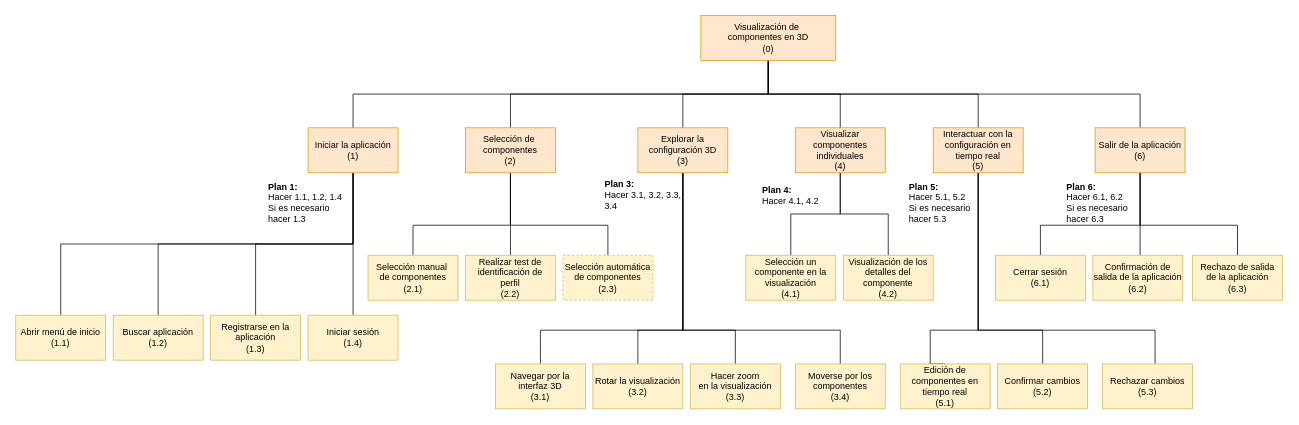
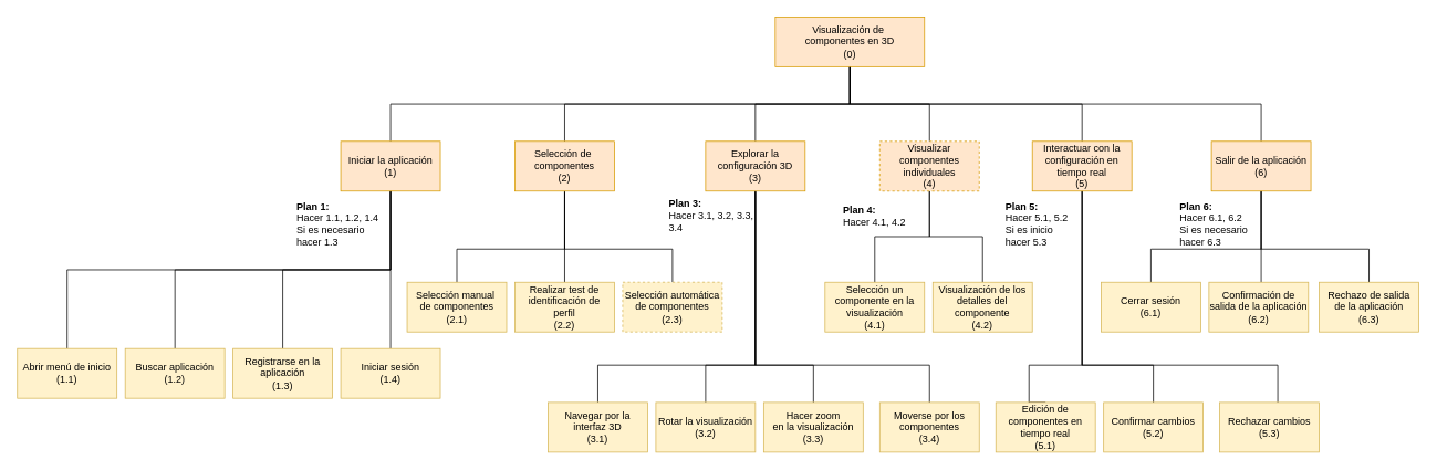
  <mxCell id="0" />
  <mxCell id="1" parent="0" />
  <mxCell id="2" style="edgeStyle=orthogonalEdgeStyle;rounded=0;orthogonalLoop=1;jettySize=auto;html=1;exitX=0.5;exitY=1;exitDx=0;exitDy=0;entryX=0.5;entryY=0;entryDx=0;entryDy=0;endArrow=none;endFill=0;" edge="1" parent="1" source="8" target="13"><mxGeometry relative="1" as="geometry" /></mxCell>
  <mxCell id="3" style="edgeStyle=orthogonalEdgeStyle;rounded=0;orthogonalLoop=1;jettySize=auto;html=1;exitX=0.5;exitY=1;exitDx=0;exitDy=0;endArrow=none;endFill=0;" edge="1" parent="1" source="8" target="18"><mxGeometry relative="1" as="geometry" /></mxCell>
  <mxCell id="4" style="edgeStyle=orthogonalEdgeStyle;rounded=0;orthogonalLoop=1;jettySize=auto;html=1;exitX=0.5;exitY=1;exitDx=0;exitDy=0;entryX=0.5;entryY=0;entryDx=0;entryDy=0;endArrow=none;endFill=0;" edge="1" parent="1" source="8" target="21"><mxGeometry relative="1" as="geometry" /></mxCell>
  <mxCell id="5" style="edgeStyle=orthogonalEdgeStyle;rounded=0;orthogonalLoop=1;jettySize=auto;html=1;exitX=0.5;exitY=1;exitDx=0;exitDy=0;entryX=0.5;entryY=0;entryDx=0;entryDy=0;endArrow=none;endFill=0;" edge="1" parent="1" source="8" target="25"><mxGeometry relative="1" as="geometry" /></mxCell>
  <mxCell id="6" style="edgeStyle=orthogonalEdgeStyle;rounded=0;orthogonalLoop=1;jettySize=auto;html=1;exitX=0.5;exitY=1;exitDx=0;exitDy=0;endArrow=none;endFill=0;" edge="1" parent="1" source="8" target="29"><mxGeometry relative="1" as="geometry" /></mxCell>
  <mxCell id="7" style="edgeStyle=orthogonalEdgeStyle;rounded=0;orthogonalLoop=1;jettySize=auto;html=1;exitX=0.5;exitY=1;exitDx=0;exitDy=0;entryX=0.5;entryY=0;entryDx=0;entryDy=0;endArrow=none;endFill=0;" edge="1" parent="1" source="8" target="33"><mxGeometry relative="1" as="geometry" /></mxCell>
  <mxCell id="8" value="Visualización de&amp;nbsp;&lt;br&gt;componentes en 3D&lt;br&gt;(0)" style="rounded=0;whiteSpace=wrap;html=1;fillColor=#ffe6cc;strokeColor=#d79b00;" vertex="1" parent="1"><mxGeometry x="934" y="20" width="180" height="60" as="geometry" /></mxCell>
  <mxCell id="9" style="edgeStyle=orthogonalEdgeStyle;rounded=0;orthogonalLoop=1;jettySize=auto;html=1;exitX=0.5;exitY=1;exitDx=0;exitDy=0;entryX=0.5;entryY=0;entryDx=0;entryDy=0;endArrow=none;endFill=0;" edge="1" parent="1" source="13" target="34"><mxGeometry relative="1" as="geometry" /></mxCell>
  <mxCell id="10" style="edgeStyle=orthogonalEdgeStyle;rounded=0;orthogonalLoop=1;jettySize=auto;html=1;exitX=0.5;exitY=1;exitDx=0;exitDy=0;endArrow=none;endFill=0;" edge="1" parent="1" source="13" target="35"><mxGeometry relative="1" as="geometry" /></mxCell>
  <mxCell id="11" style="edgeStyle=orthogonalEdgeStyle;rounded=0;orthogonalLoop=1;jettySize=auto;html=1;exitX=0.5;exitY=1;exitDx=0;exitDy=0;endArrow=none;endFill=0;" edge="1" parent="1" source="13" target="36"><mxGeometry relative="1" as="geometry" /></mxCell>
  <mxCell id="12" style="edgeStyle=orthogonalEdgeStyle;rounded=0;orthogonalLoop=1;jettySize=auto;html=1;exitX=0.5;exitY=1;exitDx=0;exitDy=0;endArrow=none;endFill=0;" edge="1" parent="1" source="13" target="37"><mxGeometry relative="1" as="geometry" /></mxCell>
  <mxCell id="13" value="Iniciar la aplicación&lt;br&gt;(1)" style="rounded=0;whiteSpace=wrap;html=1;fillColor=#ffe6cc;strokeColor=#d79b00;" vertex="1" parent="1"><mxGeometry x="410" y="170" width="120" height="60" as="geometry" /></mxCell>
  <mxCell id="14" style="edgeStyle=orthogonalEdgeStyle;rounded=0;orthogonalLoop=1;jettySize=auto;html=1;exitX=0.5;exitY=1;exitDx=0;exitDy=0;endArrow=none;endFill=0;" edge="1" parent="1" source="18" target="42"><mxGeometry relative="1" as="geometry"><Array as="points"><mxPoint x="910" y="440" /><mxPoint x="720" y="440" /></Array></mxGeometry></mxCell>
  <mxCell id="15" style="edgeStyle=orthogonalEdgeStyle;rounded=0;orthogonalLoop=1;jettySize=auto;html=1;exitX=0.5;exitY=1;exitDx=0;exitDy=0;endArrow=none;endFill=0;" edge="1" parent="1" source="18" target="43"><mxGeometry relative="1" as="geometry"><Array as="points"><mxPoint x="910" y="440" /><mxPoint x="850" y="440" /></Array></mxGeometry></mxCell>
  <mxCell id="16" style="edgeStyle=orthogonalEdgeStyle;rounded=0;orthogonalLoop=1;jettySize=auto;html=1;exitX=0.5;exitY=1;exitDx=0;exitDy=0;entryX=0.5;entryY=0;entryDx=0;entryDy=0;endArrow=none;endFill=0;" edge="1" parent="1" source="18" target="44"><mxGeometry relative="1" as="geometry"><Array as="points"><mxPoint x="910" y="440" /><mxPoint x="980" y="440" /></Array></mxGeometry></mxCell>
  <mxCell id="17" style="edgeStyle=orthogonalEdgeStyle;rounded=0;orthogonalLoop=1;jettySize=auto;html=1;exitX=0.5;exitY=1;exitDx=0;exitDy=0;endArrow=none;endFill=0;" edge="1" parent="1" source="18" target="45"><mxGeometry relative="1" as="geometry"><Array as="points"><mxPoint x="910" y="440" /><mxPoint x="1120" y="440" /></Array></mxGeometry></mxCell>
  <mxCell id="18" value="Explorar la configuración 3D&lt;br&gt;(3)" style="rounded=0;whiteSpace=wrap;html=1;fillColor=#ffe6cc;strokeColor=#d79b00;" vertex="1" parent="1"><mxGeometry x="850" y="170" width="120" height="60" as="geometry" /></mxCell>
  <mxCell id="19" style="edgeStyle=orthogonalEdgeStyle;rounded=0;orthogonalLoop=1;jettySize=auto;html=1;exitX=0.5;exitY=1;exitDx=0;exitDy=0;entryX=0.5;entryY=0;entryDx=0;entryDy=0;endArrow=none;endFill=0;" edge="1" parent="1" source="21" target="47"><mxGeometry relative="1" as="geometry" /></mxCell>
  <mxCell id="20" style="edgeStyle=orthogonalEdgeStyle;rounded=0;orthogonalLoop=1;jettySize=auto;html=1;exitX=0.5;exitY=1;exitDx=0;exitDy=0;entryX=0.5;entryY=0;entryDx=0;entryDy=0;endArrow=none;endFill=0;" edge="1" parent="1" source="21" target="48"><mxGeometry relative="1" as="geometry" /></mxCell>
- <mxCell id="21" value="Visualizar componentes individuales&lt;br&gt;(4)" style="rounded=0;whiteSpace=wrap;html=1;fillColor=#ffe6cc;strokeColor=#d79b00;" vertex="1" parent="1"><mxGeometry x="1060" y="170" width="120" height="60" as="geometry" /></mxCell>
+ <mxCell id="21" value="Visualizar componentes individuales&lt;br&gt;(4)" style="rounded=0;whiteSpace=wrap;html=1;fillColor=#ffe6cc;strokeColor=#d79b00;dashed=1;" vertex="1" parent="1"><mxGeometry x="1060" y="170" width="120" height="60" as="geometry" /></mxCell>
  <mxCell id="22" style="edgeStyle=orthogonalEdgeStyle;rounded=0;orthogonalLoop=1;jettySize=auto;html=1;exitX=0.5;exitY=1;exitDx=0;exitDy=0;entryX=0.5;entryY=0;entryDx=0;entryDy=0;endArrow=none;endFill=0;" edge="1" parent="1" source="25" target="50"><mxGeometry relative="1" as="geometry"><Array as="points"><mxPoint x="1304" y="440" /><mxPoint x="1240" y="440" /><mxPoint x="1240" y="485" /></Array></mxGeometry></mxCell>
  <mxCell id="23" style="edgeStyle=orthogonalEdgeStyle;rounded=0;orthogonalLoop=1;jettySize=auto;html=1;exitX=0.5;exitY=1;exitDx=0;exitDy=0;endArrow=none;endFill=0;" edge="1" parent="1" source="25" target="51"><mxGeometry relative="1" as="geometry"><Array as="points"><mxPoint x="1304" y="440" /><mxPoint x="1390" y="440" /></Array></mxGeometry></mxCell>
  <mxCell id="24" style="edgeStyle=orthogonalEdgeStyle;rounded=0;orthogonalLoop=1;jettySize=auto;html=1;exitX=0.5;exitY=1;exitDx=0;exitDy=0;endArrow=none;endFill=0;" edge="1" parent="1" source="25" target="52"><mxGeometry relative="1" as="geometry"><Array as="points"><mxPoint x="1304" y="440" /><mxPoint x="1540" y="440" /></Array></mxGeometry></mxCell>
  <mxCell id="25" value="Interactuar con la configuración en tiempo real&lt;br&gt;(5)" style="rounded=0;whiteSpace=wrap;html=1;fillColor=#ffe6cc;strokeColor=#d79b00;" vertex="1" parent="1"><mxGeometry x="1244" y="170" width="120" height="60" as="geometry" /></mxCell>
  <mxCell id="26" style="edgeStyle=orthogonalEdgeStyle;rounded=0;orthogonalLoop=1;jettySize=auto;html=1;exitX=0.5;exitY=1;exitDx=0;exitDy=0;endArrow=none;endFill=0;" edge="1" parent="1" source="29" target="54"><mxGeometry relative="1" as="geometry"><Array as="points"><mxPoint x="1520" y="300" /><mxPoint x="1387" y="300" /></Array></mxGeometry></mxCell>
  <mxCell id="27" style="edgeStyle=orthogonalEdgeStyle;rounded=0;orthogonalLoop=1;jettySize=auto;html=1;exitX=0.5;exitY=1;exitDx=0;exitDy=0;endArrow=none;endFill=0;" edge="1" parent="1" source="29" target="55"><mxGeometry relative="1" as="geometry"><Array as="points"><mxPoint x="1520" y="280" /><mxPoint x="1520" y="280" /></Array></mxGeometry></mxCell>
  <mxCell id="28" style="edgeStyle=orthogonalEdgeStyle;rounded=0;orthogonalLoop=1;jettySize=auto;html=1;exitX=0.5;exitY=1;exitDx=0;exitDy=0;entryX=0.5;entryY=0;entryDx=0;entryDy=0;endArrow=none;endFill=0;" edge="1" parent="1" source="29" target="56"><mxGeometry relative="1" as="geometry"><Array as="points"><mxPoint x="1520" y="230" /><mxPoint x="1520" y="300" /><mxPoint x="1670" y="300" /></Array></mxGeometry></mxCell>
  <mxCell id="29" value="Salir de la aplicación&lt;br&gt;(6)" style="rounded=0;whiteSpace=wrap;html=1;fillColor=#ffe6cc;strokeColor=#d79b00;" vertex="1" parent="1"><mxGeometry x="1460" y="170" width="120" height="60" as="geometry" /></mxCell>
  <mxCell id="30" style="edgeStyle=orthogonalEdgeStyle;rounded=0;orthogonalLoop=1;jettySize=auto;html=1;entryX=0.5;entryY=0;entryDx=0;entryDy=0;endArrow=none;endFill=0;" edge="1" parent="1" target="39"><mxGeometry relative="1" as="geometry"><mxPoint x="680" y="231" as="sourcePoint" /><Array as="points"><mxPoint x="680" y="300" /><mxPoint x="550" y="300" /></Array></mxGeometry></mxCell>
  <mxCell id="31" style="edgeStyle=orthogonalEdgeStyle;rounded=0;orthogonalLoop=1;jettySize=auto;html=1;exitX=0.5;exitY=1;exitDx=0;exitDy=0;entryX=0.5;entryY=0;entryDx=0;entryDy=0;endArrow=none;endFill=0;" edge="1" parent="1" source="33" target="40"><mxGeometry relative="1" as="geometry"><Array as="points"><mxPoint x="680" y="230" /></Array></mxGeometry></mxCell>
  <mxCell id="32" style="edgeStyle=orthogonalEdgeStyle;rounded=0;orthogonalLoop=1;jettySize=auto;html=1;entryX=0.5;entryY=0;entryDx=0;entryDy=0;endArrow=none;endFill=0;" edge="1" parent="1" target="41"><mxGeometry relative="1" as="geometry"><mxPoint x="680" y="230" as="sourcePoint" /><Array as="points"><mxPoint x="680" y="300" /><mxPoint x="810" y="300" /></Array></mxGeometry></mxCell>
  <mxCell id="33" value="Selección de&amp;nbsp;&lt;br&gt;componentes&lt;br&gt;(2)" style="rounded=0;whiteSpace=wrap;html=1;fillColor=#ffe6cc;strokeColor=#d79b00;" vertex="1" parent="1"><mxGeometry x="620" y="170" width="120" height="60" as="geometry" /></mxCell>
  <mxCell id="34" value="Abrir menú de inicio&lt;br&gt;(1.1)" style="rounded=0;whiteSpace=wrap;html=1;fillColor=#fff2cc;strokeColor=#d6b656;" vertex="1" parent="1"><mxGeometry x="20" y="420" width="120" height="60" as="geometry" /></mxCell>
  <mxCell id="35" value="Buscar aplicación&lt;br&gt;(1.2)" style="rounded=0;whiteSpace=wrap;html=1;fillColor=#fff2cc;strokeColor=#d6b656;" vertex="1" parent="1"><mxGeometry x="150" y="420" width="120" height="60" as="geometry" /></mxCell>
  <mxCell id="36" value="Registrarse en la&lt;br&gt;aplicación&lt;br&gt;(1.3)" style="rounded=0;whiteSpace=wrap;html=1;fillColor=#fff2cc;strokeColor=#d6b656;" vertex="1" parent="1"><mxGeometry x="280" y="420" width="120" height="60" as="geometry" /></mxCell>
  <mxCell id="37" value="Iniciar sesión&lt;br&gt;(1.4)" style="rounded=0;whiteSpace=wrap;html=1;fillColor=#fff2cc;strokeColor=#d6b656;" vertex="1" parent="1"><mxGeometry x="410" y="420" width="120" height="60" as="geometry" /></mxCell>
  <mxCell id="38" value="&lt;b&gt;Plan 1:&lt;/b&gt;&lt;br&gt;&lt;div style=&quot;&quot;&gt;&lt;span style=&quot;background-color: initial;&quot;&gt;Hacer 1.1, 1.2, 1.4&lt;/span&gt;&lt;/div&gt;&lt;div style=&quot;&quot;&gt;&lt;span style=&quot;background-color: initial;&quot;&gt;Si es necesario hacer 1.3&lt;/span&gt;&lt;/div&gt;" style="text;html=1;strokeColor=none;fillColor=none;align=left;verticalAlign=middle;whiteSpace=wrap;rounded=0;" vertex="1" parent="1"><mxGeometry x="355" y="240" width="110" height="60" as="geometry" /></mxCell>
  <mxCell id="39" value="Selección manual&amp;nbsp;&lt;br&gt;de componentes&lt;br&gt;(2.1)" style="rounded=0;whiteSpace=wrap;html=1;fillColor=#fff2cc;strokeColor=#d6b656;" vertex="1" parent="1"><mxGeometry x="490" y="340" width="120" height="60" as="geometry" /></mxCell>
  <mxCell id="40" value="Realizar test de&lt;br style=&quot;border-color: var(--border-color);&quot;&gt;identificación de&lt;br style=&quot;border-color: var(--border-color);&quot;&gt;perfil&lt;br&gt;(2.2)" style="rounded=0;whiteSpace=wrap;html=1;fillColor=#fff2cc;strokeColor=#d6b656;" vertex="1" parent="1"><mxGeometry x="620" y="340" width="120" height="60" as="geometry" /></mxCell>
  <mxCell id="41" value="Selección automática&lt;br style=&quot;border-color: var(--border-color);&quot;&gt;de componentes&lt;br&gt;(2.3)" style="rounded=0;whiteSpace=wrap;html=1;fillColor=#fff2cc;strokeColor=#d6b656;dashed=1;" vertex="1" parent="1"><mxGeometry x="750" y="340" width="120" height="60" as="geometry" /></mxCell>
  <mxCell id="42" value="Navegar por la interfaz 3D&lt;br&gt;(3.1)" style="rounded=0;whiteSpace=wrap;html=1;fillColor=#fff2cc;strokeColor=#d6b656;" vertex="1" parent="1"><mxGeometry x="660" y="485" width="120" height="60" as="geometry" /></mxCell>
  <mxCell id="43" value="Rotar la visualización&lt;br&gt;(3.2)" style="rounded=0;whiteSpace=wrap;html=1;fillColor=#fff2cc;strokeColor=#d6b656;" vertex="1" parent="1"><mxGeometry x="790" y="485" width="120" height="60" as="geometry" /></mxCell>
  <mxCell id="44" value="Hacer zoom&lt;br&gt;en la visualización&lt;br&gt;(3.3)" style="rounded=0;whiteSpace=wrap;html=1;fillColor=#fff2cc;strokeColor=#d6b656;" vertex="1" parent="1"><mxGeometry x="920" y="485" width="120" height="60" as="geometry" /></mxCell>
  <mxCell id="45" value="Moverse por los componentes&lt;br&gt;(3.4)" style="rounded=0;whiteSpace=wrap;html=1;fillColor=#fff2cc;strokeColor=#d6b656;" vertex="1" parent="1"><mxGeometry x="1060" y="485" width="120" height="60" as="geometry" /></mxCell>
  <mxCell id="46" value="&lt;b&gt;Plan 3:&lt;/b&gt;&lt;br&gt;&lt;div style=&quot;&quot;&gt;&lt;span style=&quot;background-color: initial;&quot;&gt;Hacer 3.1, 3.2, 3.3, 3.4&lt;/span&gt;&lt;/div&gt;" style="text;html=1;strokeColor=none;fillColor=none;align=left;verticalAlign=middle;whiteSpace=wrap;rounded=0;" vertex="1" parent="1"><mxGeometry x="804" y="230" width="110" height="60" as="geometry" /></mxCell>
  <mxCell id="47" value="Selección un componente en la visualización&lt;br&gt;(4.1)" style="rounded=0;whiteSpace=wrap;html=1;fillColor=#fff2cc;strokeColor=#d6b656;" vertex="1" parent="1"><mxGeometry x="994" y="340" width="120" height="60" as="geometry" /></mxCell>
  <mxCell id="48" value="Visualización de los detalles del componente&lt;br&gt;(4.2)" style="rounded=0;whiteSpace=wrap;html=1;fillColor=#fff2cc;strokeColor=#d6b656;" vertex="1" parent="1"><mxGeometry x="1124" y="340" width="120" height="60" as="geometry" /></mxCell>
  <mxCell id="49" value="&lt;b&gt;Plan 4:&lt;/b&gt;&lt;br&gt;&lt;div style=&quot;&quot;&gt;&lt;span style=&quot;background-color: initial;&quot;&gt;Hacer 4.1, 4.2&lt;/span&gt;&lt;/div&gt;" style="text;html=1;strokeColor=none;fillColor=none;align=left;verticalAlign=middle;whiteSpace=wrap;rounded=0;" vertex="1" parent="1"><mxGeometry x="1014" y="230" width="110" height="60" as="geometry" /></mxCell>
  <mxCell id="50" value="Edición de componentes en tiempo real&lt;br&gt;(5.1)" style="rounded=0;whiteSpace=wrap;html=1;fillColor=#fff2cc;strokeColor=#d6b656;" vertex="1" parent="1"><mxGeometry x="1200" y="485" width="120" height="60" as="geometry" /></mxCell>
  <mxCell id="51" value="Confirmar cambios&lt;br&gt;(5.2)" style="rounded=0;whiteSpace=wrap;html=1;fillColor=#fff2cc;strokeColor=#d6b656;" vertex="1" parent="1"><mxGeometry x="1330" y="485" width="120" height="60" as="geometry" /></mxCell>
  <mxCell id="52" value="Rechazar cambios&lt;br&gt;(5.3)" style="rounded=0;whiteSpace=wrap;html=1;fillColor=#fff2cc;strokeColor=#d6b656;" vertex="1" parent="1"><mxGeometry x="1470" y="485" width="120" height="60" as="geometry" /></mxCell>
- <mxCell id="53" value="&lt;b&gt;Plan 5:&lt;/b&gt;&lt;br&gt;&lt;div style=&quot;&quot;&gt;&lt;span style=&quot;background-color: initial;&quot;&gt;Hacer 5.1, 5.2&lt;/span&gt;&lt;/div&gt;&lt;div style=&quot;&quot;&gt;&lt;span style=&quot;background-color: initial;&quot;&gt;Si es necesario&lt;/span&gt;&lt;/div&gt;&lt;div style=&quot;&quot;&gt;&lt;span style=&quot;background-color: initial;&quot;&gt;hacer 5.3&lt;/span&gt;&lt;/div&gt;" style="text;html=1;strokeColor=none;fillColor=none;align=left;verticalAlign=middle;whiteSpace=wrap;rounded=0;" vertex="1" parent="1"><mxGeometry x="1210" y="240" width="110" height="60" as="geometry" /></mxCell>
+ <mxCell id="53" value="&lt;b&gt;Plan 5:&lt;/b&gt;&lt;br&gt;&lt;div style=&quot;&quot;&gt;&lt;span style=&quot;background-color: initial;&quot;&gt;Hacer 5.1, 5.2&lt;/span&gt;&lt;/div&gt;&lt;div style=&quot;&quot;&gt;&lt;span style=&quot;background-color: initial;&quot;&gt;Si es inicio&lt;/span&gt;&lt;/div&gt;&lt;div style=&quot;&quot;&gt;&lt;span style=&quot;background-color: initial;&quot;&gt;hacer 5.3&lt;/span&gt;&lt;/div&gt;" style="text;html=1;strokeColor=none;fillColor=none;align=left;verticalAlign=middle;whiteSpace=wrap;rounded=0;" vertex="1" parent="1"><mxGeometry x="1210" y="240" width="110" height="60" as="geometry" /></mxCell>
  <mxCell id="54" value="Cerrar sesión&lt;br&gt;(6.1)" style="rounded=0;whiteSpace=wrap;html=1;fillColor=#fff2cc;strokeColor=#d6b656;" vertex="1" parent="1"><mxGeometry x="1327" y="340" width="120" height="60" as="geometry" /></mxCell>
  <mxCell id="55" value="Confirmación de salida de la aplicación&lt;br&gt;(6.2)" style="rounded=0;whiteSpace=wrap;html=1;fillColor=#fff2cc;strokeColor=#d6b656;" vertex="1" parent="1"><mxGeometry x="1457" y="340" width="120" height="60" as="geometry" /></mxCell>
  <mxCell id="56" value="Rechazo de salida&lt;br&gt;de la aplicación&lt;br&gt;(6.3)" style="rounded=0;whiteSpace=wrap;html=1;fillColor=#fff2cc;strokeColor=#d6b656;" vertex="1" parent="1"><mxGeometry x="1590" y="340" width="120" height="60" as="geometry" /></mxCell>
  <mxCell id="57" value="&lt;b&gt;Plan 6:&lt;/b&gt;&lt;br&gt;&lt;div style=&quot;&quot;&gt;&lt;span style=&quot;background-color: initial;&quot;&gt;Hacer 6.1, 6.2&lt;/span&gt;&lt;/div&gt;&lt;div style=&quot;&quot;&gt;&lt;span style=&quot;background-color: initial;&quot;&gt;Si es necesario&lt;/span&gt;&lt;/div&gt;&lt;div style=&quot;&quot;&gt;&lt;span style=&quot;background-color: initial;&quot;&gt;hacer 6.3&lt;/span&gt;&lt;/div&gt;" style="text;html=1;strokeColor=none;fillColor=none;align=left;verticalAlign=middle;whiteSpace=wrap;rounded=0;" vertex="1" parent="1"><mxGeometry x="1420" y="240" width="110" height="60" as="geometry" /></mxCell>
